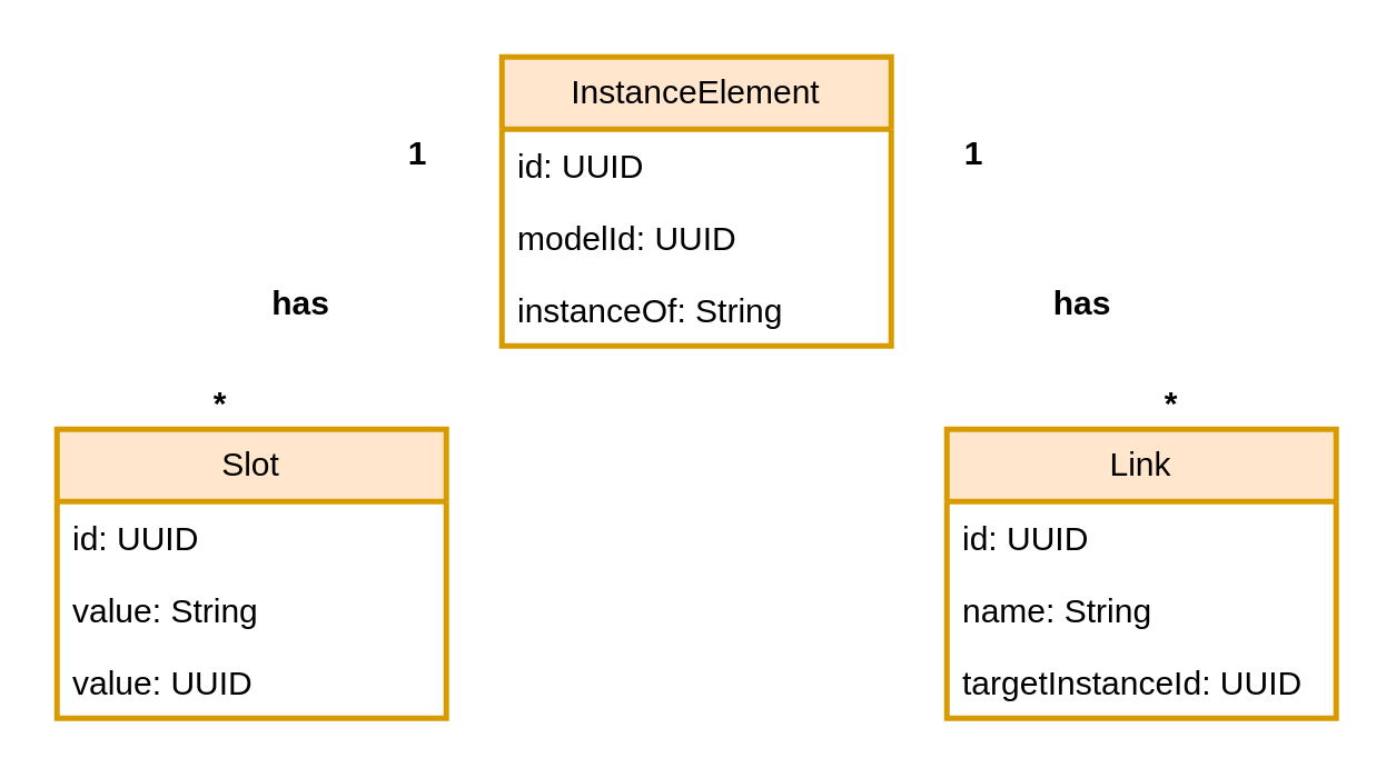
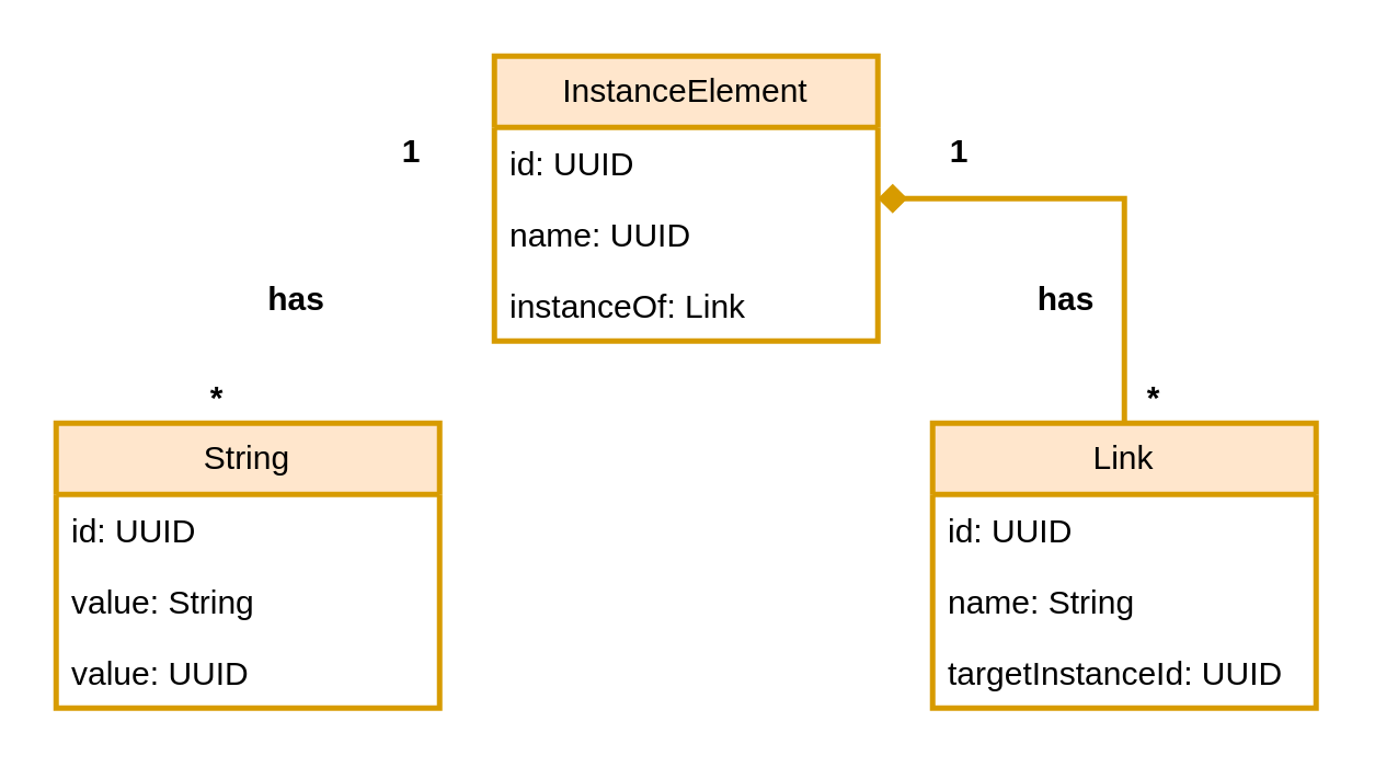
  <mxCell id="0" />
  <mxCell id="1" parent="0" />
  <mxCell id="2" value="InstanceElement" style="swimlane;fontStyle=0;childLayout=stackLayout;horizontal=1;startSize=26;fillColor=#ffe6cc;horizontalStack=0;resizeParent=1;resizeParentMax=0;resizeLast=0;collapsible=1;marginBottom=0;whiteSpace=wrap;html=1;strokeWidth=2;strokeColor=#d79b00;" vertex="1" parent="1"><mxGeometry x="180" y="20" width="140" height="104" as="geometry" /></mxCell>
  <mxCell id="3" value="id: UUID" style="text;strokeColor=none;fillColor=none;align=left;verticalAlign=top;spacingLeft=4;spacingRight=4;overflow=hidden;rotatable=0;points=[[0,0.5],[1,0.5]];portConstraint=eastwest;whiteSpace=wrap;html=1;" vertex="1" parent="2"><mxGeometry y="26" width="140" height="26" as="geometry" /></mxCell>
- <mxCell id="4" value="modelId: UUID" style="text;strokeColor=none;fillColor=none;align=left;verticalAlign=top;spacingLeft=4;spacingRight=4;overflow=hidden;rotatable=0;points=[[0,0.5],[1,0.5]];portConstraint=eastwest;whiteSpace=wrap;html=1;" vertex="1" parent="2"><mxGeometry y="52" width="140" height="26" as="geometry" /></mxCell>
- <mxCell id="5" value="instanceOf: String" style="text;strokeColor=none;fillColor=none;align=left;verticalAlign=top;spacingLeft=4;spacingRight=4;overflow=hidden;rotatable=0;points=[[0,0.5],[1,0.5]];portConstraint=eastwest;whiteSpace=wrap;html=1;" vertex="1" parent="2"><mxGeometry y="78" width="140" height="26" as="geometry" /></mxCell>
- <mxCell id="6" value="Slot" style="swimlane;fontStyle=0;childLayout=stackLayout;horizontal=1;startSize=26;fillColor=#ffe6cc;horizontalStack=0;resizeParent=1;resizeParentMax=0;resizeLast=0;collapsible=1;marginBottom=0;whiteSpace=wrap;html=1;strokeWidth=2;strokeColor=#d79b00;" vertex="1" parent="1"><mxGeometry x="20" y="154" width="140" height="104" as="geometry" /></mxCell>
+ <mxCell id="4" value="name: UUID" style="text;strokeColor=none;fillColor=none;align=left;verticalAlign=top;spacingLeft=4;spacingRight=4;overflow=hidden;rotatable=0;points=[[0,0.5],[1,0.5]];portConstraint=eastwest;whiteSpace=wrap;html=1;" vertex="1" parent="2"><mxGeometry y="52" width="140" height="26" as="geometry" /></mxCell>
+ <mxCell id="5" value="instanceOf: Link" style="text;strokeColor=none;fillColor=none;align=left;verticalAlign=top;spacingLeft=4;spacingRight=4;overflow=hidden;rotatable=0;points=[[0,0.5],[1,0.5]];portConstraint=eastwest;whiteSpace=wrap;html=1;" vertex="1" parent="2"><mxGeometry y="78" width="140" height="26" as="geometry" /></mxCell>
+ <mxCell id="6" value="String" style="swimlane;fontStyle=0;childLayout=stackLayout;horizontal=1;startSize=26;fillColor=#ffe6cc;horizontalStack=0;resizeParent=1;resizeParentMax=0;resizeLast=0;collapsible=1;marginBottom=0;whiteSpace=wrap;html=1;strokeWidth=2;strokeColor=#d79b00;" vertex="1" parent="1"><mxGeometry x="20" y="154" width="140" height="104" as="geometry" /></mxCell>
  <mxCell id="7" value="id: UUID" style="text;strokeColor=none;fillColor=none;align=left;verticalAlign=top;spacingLeft=4;spacingRight=4;overflow=hidden;rotatable=0;points=[[0,0.5],[1,0.5]];portConstraint=eastwest;whiteSpace=wrap;html=1;" vertex="1" parent="6"><mxGeometry y="26" width="140" height="26" as="geometry" /></mxCell>
  <mxCell id="8" value="value: String" style="text;strokeColor=none;fillColor=none;align=left;verticalAlign=top;spacingLeft=4;spacingRight=4;overflow=hidden;rotatable=0;points=[[0,0.5],[1,0.5]];portConstraint=eastwest;whiteSpace=wrap;html=1;" vertex="1" parent="6"><mxGeometry y="52" width="140" height="26" as="geometry" /></mxCell>
  <mxCell id="9" value="value: UUID" style="text;strokeColor=none;fillColor=none;align=left;verticalAlign=top;spacingLeft=4;spacingRight=4;overflow=hidden;rotatable=0;points=[[0,0.5],[1,0.5]];portConstraint=eastwest;whiteSpace=wrap;html=1;" vertex="1" parent="6"><mxGeometry y="78" width="140" height="26" as="geometry" /></mxCell>
  <mxCell id="10" value="Link" style="swimlane;fontStyle=0;childLayout=stackLayout;horizontal=1;startSize=26;fillColor=#ffe6cc;horizontalStack=0;resizeParent=1;resizeParentMax=0;resizeLast=0;collapsible=1;marginBottom=0;whiteSpace=wrap;html=1;strokeWidth=2;strokeColor=#d79b00;" vertex="1" parent="1"><mxGeometry x="340" y="154" width="140" height="104" as="geometry" /></mxCell>
  <mxCell id="11" value="id: UUID" style="text;strokeColor=none;fillColor=none;align=left;verticalAlign=top;spacingLeft=4;spacingRight=4;overflow=hidden;rotatable=0;points=[[0,0.5],[1,0.5]];portConstraint=eastwest;whiteSpace=wrap;html=1;" vertex="1" parent="10"><mxGeometry y="26" width="140" height="26" as="geometry" /></mxCell>
  <mxCell id="12" value="name: String" style="text;strokeColor=none;fillColor=none;align=left;verticalAlign=top;spacingLeft=4;spacingRight=4;overflow=hidden;rotatable=0;points=[[0,0.5],[1,0.5]];portConstraint=eastwest;whiteSpace=wrap;html=1;" vertex="1" parent="10"><mxGeometry y="52" width="140" height="26" as="geometry" /></mxCell>
  <mxCell id="13" value="targetInstanceId: UUID" style="text;strokeColor=none;fillColor=none;align=left;verticalAlign=top;spacingLeft=4;spacingRight=4;overflow=hidden;rotatable=0;points=[[0,0.5],[1,0.5]];portConstraint=eastwest;whiteSpace=wrap;html=1;" vertex="1" parent="10"><mxGeometry y="78" width="140" height="26" as="geometry" /></mxCell>
  <mxCell id="14" value="&lt;b&gt;1&lt;/b&gt;" style="text;html=1;strokeColor=none;fillColor=none;align=center;verticalAlign=middle;whiteSpace=wrap;rounded=0;" vertex="1" parent="1"><mxGeometry x="120" y="40" width="60" height="30" as="geometry" /></mxCell>
  <mxCell id="15" value="&lt;b&gt;*&lt;/b&gt;" style="text;html=1;strokeColor=none;fillColor=none;align=center;verticalAlign=middle;whiteSpace=wrap;rounded=0;" vertex="1" parent="1"><mxGeometry x="391" y="130" width="60" height="30" as="geometry" /></mxCell>
  <mxCell id="16" value="&lt;b&gt;has&lt;/b&gt;" style="text;html=1;strokeColor=none;fillColor=none;align=center;verticalAlign=middle;whiteSpace=wrap;rounded=0;" vertex="1" parent="1"><mxGeometry x="78" y="94" width="60" height="30" as="geometry" /></mxCell>
+ <mxCell id="17" style="edgeStyle=orthogonalEdgeStyle;rounded=0;orthogonalLoop=1;jettySize=auto;html=1;fillColor=#ffe6cc;strokeColor=#d79b00;strokeWidth=2;startArrow=diamond;startFill=1;endArrow=none;endFill=0;" edge="1" parent="1" source="2" target="10"><mxGeometry relative="1" as="geometry"><mxPoint x="190" y="82" as="sourcePoint" /><mxPoint x="100" y="174" as="targetPoint" /></mxGeometry></mxCell>
  <mxCell id="18" value="&lt;b&gt;1&lt;/b&gt;" style="text;html=1;strokeColor=none;fillColor=none;align=center;verticalAlign=middle;whiteSpace=wrap;rounded=0;" vertex="1" parent="1"><mxGeometry x="320" y="40" width="60" height="30" as="geometry" /></mxCell>
  <mxCell id="19" value="&lt;b&gt;has&lt;/b&gt;" style="text;html=1;strokeColor=none;fillColor=none;align=center;verticalAlign=middle;whiteSpace=wrap;rounded=0;" vertex="1" parent="1"><mxGeometry x="359" y="94" width="60" height="30" as="geometry" /></mxCell>
  <mxCell id="20" value="&lt;b&gt;*&lt;/b&gt;" style="text;html=1;strokeColor=none;fillColor=none;align=center;verticalAlign=middle;whiteSpace=wrap;rounded=0;" vertex="1" parent="1"><mxGeometry x="49" y="130" width="60" height="30" as="geometry" /></mxCell>
